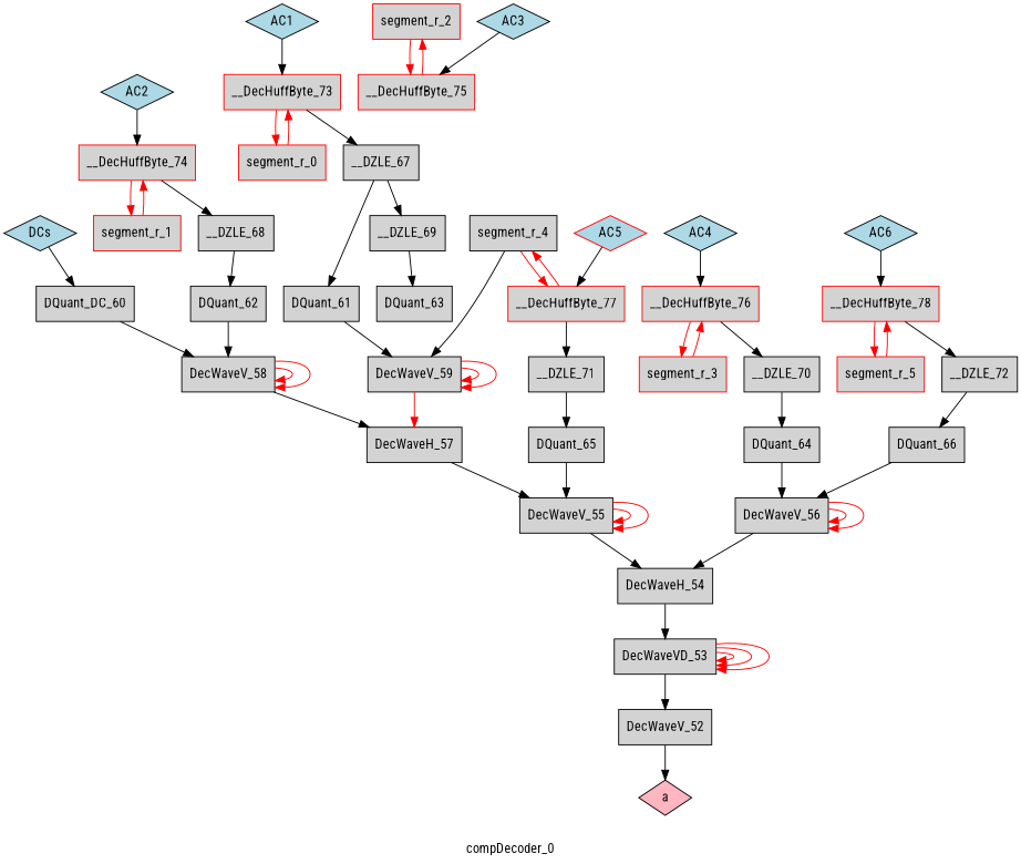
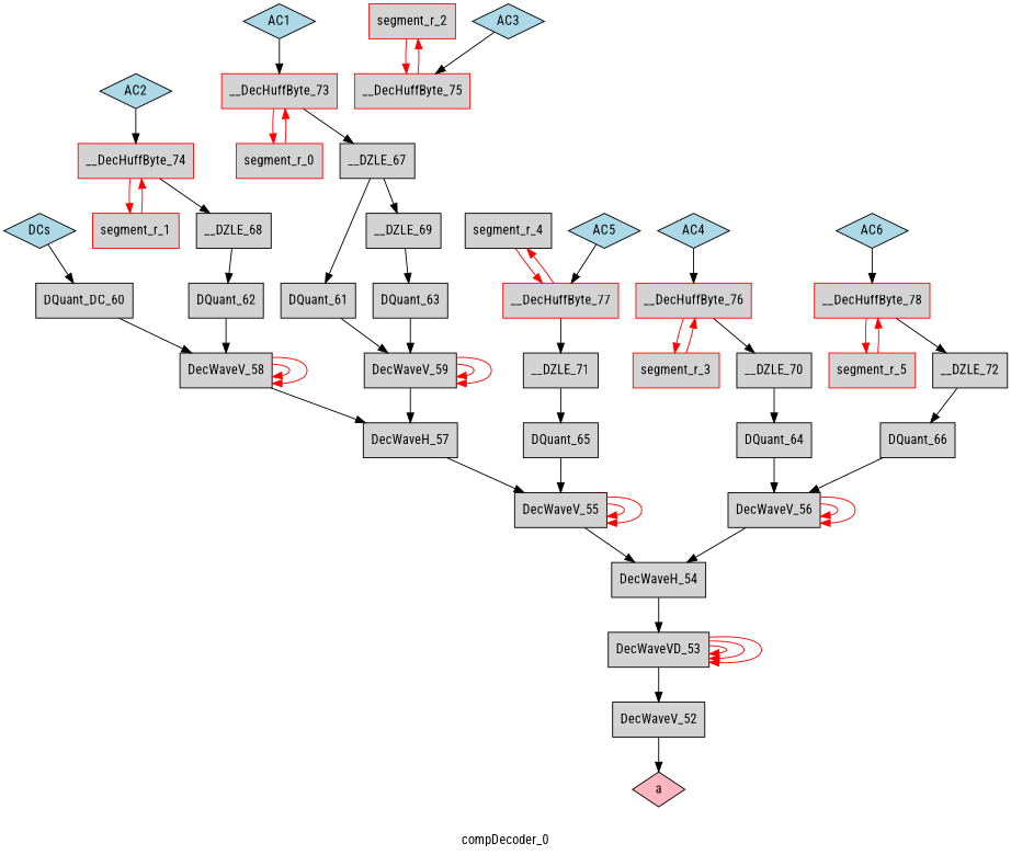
  digraph {
    fontname="Roboto Condensed"
    label=compDecoder_0
    node [fillcolor=lightgrey fontname="Roboto Condensed" shape=box style=filled]
    edge [fontname="Roboto Condensed"]
    n1 [label=DecWaveV_52]
    a [fillcolor=lightpink shape=diamond]
    DecWaveVD_53
    DecWaveH_54
    DecWaveV_55
    DecWaveH_57
    DecWaveV_58
    DQuant_DC_60
    DecWaveV_59
    DQuant_61
    __DZLE_67
    __DZLE_69
    segment_r_0 [color=red]
    __DecHuffByte_73 [color=red]
    DQuant_62
    __DZLE_68
    segment_r_1 [color=red]
    __DecHuffByte_74 [color=red]
    DQuant_63
    segment_r_2 [color=red]
    __DecHuffByte_75 [color=red]
    DecWaveV_56
    DQuant_64
    __DZLE_70
    segment_r_3 [color=red]
    __DecHuffByte_76 [color=red]
    DQuant_65
    __DZLE_71
    segment_r_4 [color=black]
    __DecHuffByte_77 [color=red]
    DQuant_66
    __DZLE_72
    segment_r_5 [color=red]
    __DecHuffByte_78 [color=red]
    DCs [fillcolor=lightblue shape=diamond]
    AC1 [fillcolor=lightblue shape=diamond]
    AC2 [fillcolor=lightblue shape=diamond]
    AC3 [fillcolor=lightblue shape=diamond]
    AC4 [fillcolor=lightblue shape=diamond]
-   AC5 [fillcolor=lightblue shape=diamond color=red]
+   AC5 [fillcolor=lightblue shape=diamond]
    AC6 [fillcolor=lightblue shape=diamond]
    n1 -> a
    DecWaveVD_53 -> n1
    DecWaveVD_53 -> DecWaveVD_53 [color=red]
    DecWaveVD_53 -> DecWaveVD_53 [color=red]
    DecWaveVD_53 -> DecWaveVD_53 [color=red]
    DecWaveH_54 -> DecWaveVD_53
    DecWaveV_55 -> DecWaveH_54
    DecWaveV_55 -> DecWaveV_55 [color=red]
    DecWaveV_55 -> DecWaveV_55 [color=red]
    DecWaveH_57 -> DecWaveV_55
    DecWaveV_58 -> DecWaveH_57
    DecWaveV_58 -> DecWaveV_58 [color=red]
    DecWaveV_58 -> DecWaveV_58 [color=red]
    DQuant_DC_60 -> DecWaveV_58
-   DecWaveV_59 -> DecWaveH_57 [color=red]
+   DecWaveV_59 -> DecWaveH_57
    DecWaveV_59 -> DecWaveV_59 [color=red]
    DecWaveV_59 -> DecWaveV_59 [color=red]
    DQuant_61 -> DecWaveV_59
    __DZLE_67 -> DQuant_61
    __DZLE_67 -> __DZLE_69
    __DZLE_69 -> DQuant_63
    segment_r_0 -> __DecHuffByte_73 [color=red]
    __DecHuffByte_73 -> __DZLE_67
    __DecHuffByte_73 -> segment_r_0 [color=red]
    DQuant_62 -> DecWaveV_58
    __DZLE_68 -> DQuant_62
    segment_r_1 -> __DecHuffByte_74 [color=red]
    __DecHuffByte_74 -> __DZLE_68
    __DecHuffByte_74 -> segment_r_1 [color=red]
-   segment_r_4 -> DecWaveV_59
+   DQuant_63 -> DecWaveV_59
    segment_r_2 -> __DecHuffByte_75 [color=red]
    __DecHuffByte_75 -> segment_r_2 [color=red]
    DecWaveV_56 -> DecWaveH_54
    DecWaveV_56 -> DecWaveV_56 [color=red]
    DecWaveV_56 -> DecWaveV_56 [color=red]
    DQuant_64 -> DecWaveV_56
    __DZLE_70 -> DQuant_64
    segment_r_3 -> __DecHuffByte_76 [color=red]
    __DecHuffByte_76 -> __DZLE_70
    __DecHuffByte_76 -> segment_r_3 [color=red]
    DQuant_65 -> DecWaveV_55
    __DZLE_71 -> DQuant_65
    segment_r_4 -> __DecHuffByte_77 [color=red]
    __DecHuffByte_77 -> __DZLE_71
    __DecHuffByte_77 -> segment_r_4 [color=red]
    DQuant_66 -> DecWaveV_56
    __DZLE_72 -> DQuant_66
    segment_r_5 -> __DecHuffByte_78 [color=red]
    __DecHuffByte_78 -> __DZLE_72
    __DecHuffByte_78 -> segment_r_5 [color=red]
    DCs -> DQuant_DC_60
    AC1 -> __DecHuffByte_73
    AC2 -> __DecHuffByte_74
    AC3 -> __DecHuffByte_75
    AC4 -> __DecHuffByte_76
    AC5 -> __DecHuffByte_77
    AC6 -> __DecHuffByte_78
  }
